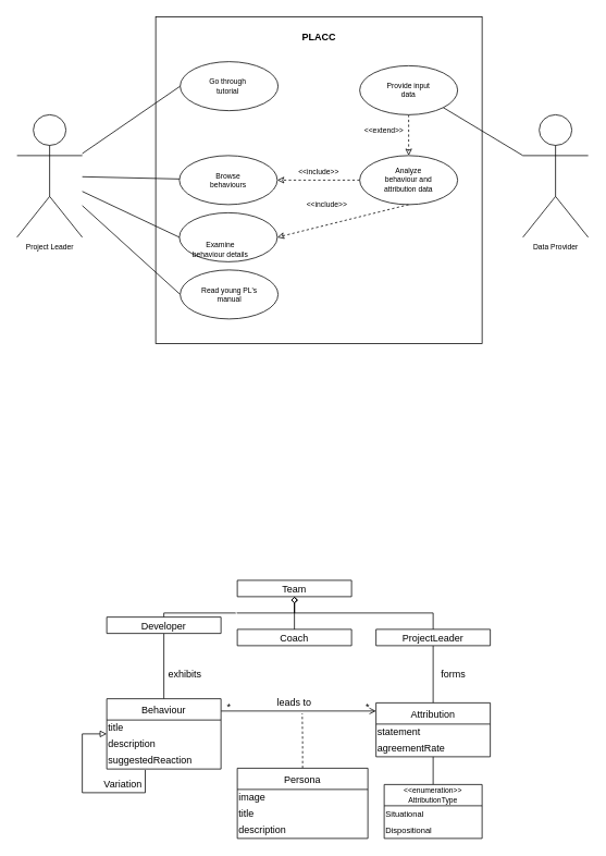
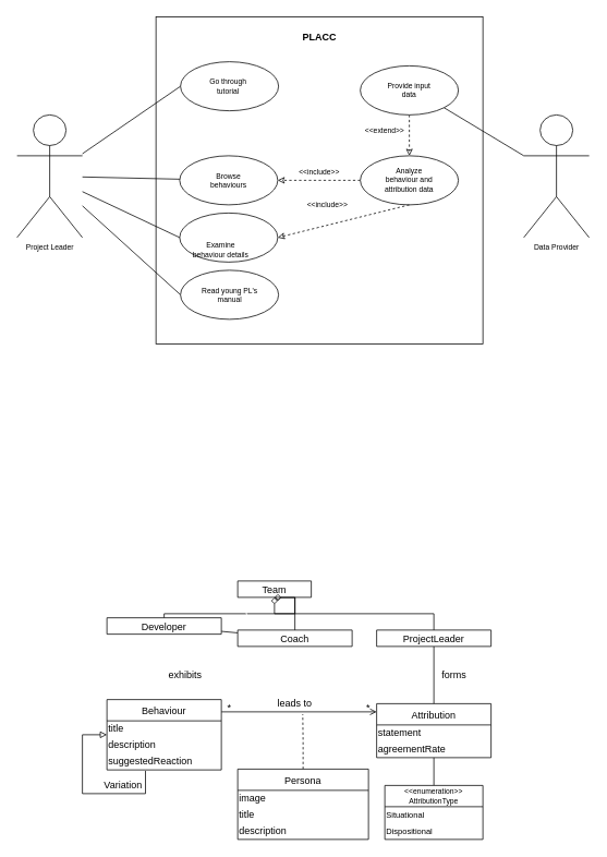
  <mxCell id="0" />
  <mxCell id="1" parent="0" />
  <mxCell id="2" value="&lt;hr&gt;" style="edgeStyle=orthogonalEdgeStyle;rounded=0;orthogonalLoop=1;jettySize=auto;html=1;entryX=0.5;entryY=1;entryDx=0;entryDy=0;endArrow=diamond;endFill=0;exitX=0.5;exitY=0;exitDx=0;exitDy=0;" parent="1" source="5" target="3" edge="1"><mxGeometry relative="1" as="geometry"><Array as="points"><mxPoint x="200" y="750" /><mxPoint x="360" y="750" /></Array><mxPoint as="offset" /></mxGeometry></mxCell>
- <mxCell id="3" value="Team" style="swimlane;fontStyle=0;childLayout=stackLayout;horizontal=1;startSize=26;horizontalStack=0;resizeParent=1;resizeParentMax=0;resizeLast=0;collapsible=1;marginBottom=0;" parent="1" vertex="1"><mxGeometry x="290" y="710" width="140" height="20" as="geometry" /></mxCell>
- <mxCell id="4" style="rounded=0;orthogonalLoop=1;jettySize=auto;html=1;entryX=0.5;entryY=0;entryDx=0;entryDy=0;endArrow=none;endFill=0;startArrow=none;startFill=0;" parent="1" source="5" target="12" edge="1"><mxGeometry relative="1" as="geometry" /></mxCell>
+ <mxCell id="3" value="Team" style="swimlane;fontStyle=0;childLayout=stackLayout;horizontal=1;startSize=26;horizontalStack=0;resizeParent=1;resizeParentMax=0;resizeLast=0;collapsible=1;marginBottom=0;" parent="1" vertex="1"><mxGeometry x="290" y="710" width="90" height="20" as="geometry" /></mxCell>
+ <mxCell id="4" style="rounded=0;orthogonalLoop=1;jettySize=auto;html=1;endArrow=none;endFill=0;startArrow=none;startFill=0;" parent="1" source="5" target="7" edge="1"><mxGeometry relative="1" as="geometry" /></mxCell>
  <mxCell id="5" value="Developer" style="swimlane;fontStyle=0;childLayout=stackLayout;horizontal=1;startSize=26;horizontalStack=0;resizeParent=1;resizeParentMax=0;resizeLast=0;collapsible=1;marginBottom=0;" parent="1" vertex="1"><mxGeometry x="130" y="755" width="140" height="20" as="geometry" /></mxCell>
  <mxCell id="6" style="edgeStyle=orthogonalEdgeStyle;rounded=0;orthogonalLoop=1;jettySize=auto;html=1;entryX=0.5;entryY=1;entryDx=0;entryDy=0;endArrow=diamond;endFill=0;" parent="1" source="7" target="3" edge="1"><mxGeometry relative="1" as="geometry" /></mxCell>
  <mxCell id="7" value="Coach" style="swimlane;fontStyle=0;childLayout=stackLayout;horizontal=1;startSize=26;horizontalStack=0;resizeParent=1;resizeParentMax=0;resizeLast=0;collapsible=1;marginBottom=0;" parent="1" vertex="1"><mxGeometry x="290" y="770" width="140" height="20" as="geometry" /></mxCell>
  <mxCell id="8" style="edgeStyle=orthogonalEdgeStyle;rounded=0;orthogonalLoop=1;jettySize=auto;html=1;endArrow=diamond;endFill=0;entryX=0.5;entryY=1;entryDx=0;entryDy=0;" parent="1" source="10" target="3" edge="1"><mxGeometry relative="1" as="geometry"><mxPoint x="330" y="730" as="targetPoint" /><Array as="points"><mxPoint x="530" y="750" /><mxPoint x="360" y="750" /></Array></mxGeometry></mxCell>
  <mxCell id="9" style="edgeStyle=none;rounded=0;orthogonalLoop=1;jettySize=auto;html=1;entryX=0.5;entryY=0;entryDx=0;entryDy=0;startArrow=none;startFill=0;endArrow=none;endFill=0;" parent="1" source="10" target="20" edge="1"><mxGeometry relative="1" as="geometry" /></mxCell>
  <mxCell id="10" value="ProjectLeader" style="swimlane;fontStyle=0;childLayout=stackLayout;horizontal=1;startSize=26;horizontalStack=0;resizeParent=1;resizeParentMax=0;resizeLast=0;collapsible=1;marginBottom=0;" parent="1" vertex="1"><mxGeometry x="460" y="770" width="140" height="20" as="geometry" /></mxCell>
  <mxCell id="11" style="edgeStyle=none;rounded=0;orthogonalLoop=1;jettySize=auto;html=1;entryX=1;entryY=1;entryDx=0;entryDy=0;startArrow=none;startFill=0;endArrow=open;endFill=0;exitX=0;exitY=1;exitDx=0;exitDy=0;" parent="1" source="26" target="25" edge="1"><mxGeometry relative="1" as="geometry" /></mxCell>
  <mxCell id="12" value="Behaviour" style="swimlane;fontStyle=0;childLayout=stackLayout;horizontal=1;startSize=26;horizontalStack=0;resizeParent=1;resizeParentMax=0;resizeLast=0;collapsible=1;marginBottom=0;align=center;" parent="1" vertex="1"><mxGeometry x="130" y="855" width="140" height="86" as="geometry" /></mxCell>
  <mxCell id="13" value="title" style="text;html=1;align=left;verticalAlign=middle;resizable=0;points=[];autosize=1;strokeColor=none;fillColor=none;" parent="12" vertex="1"><mxGeometry y="26" width="140" height="20" as="geometry" /></mxCell>
  <mxCell id="14" value="description" style="text;html=1;align=left;verticalAlign=middle;resizable=0;points=[];autosize=1;strokeColor=none;fillColor=none;" parent="12" vertex="1"><mxGeometry y="46" width="140" height="20" as="geometry" /></mxCell>
  <mxCell id="15" value="suggestedReaction" style="text;html=1;align=left;verticalAlign=middle;resizable=0;points=[];autosize=1;strokeColor=none;fillColor=none;" parent="12" vertex="1"><mxGeometry y="66" width="140" height="20" as="geometry" /></mxCell>
  <mxCell id="16" style="edgeStyle=orthogonalEdgeStyle;rounded=0;orthogonalLoop=1;jettySize=auto;html=1;entryX=0;entryY=0.5;entryDx=0;entryDy=0;endArrow=block;endFill=0;exitX=0.337;exitY=1.057;exitDx=0;exitDy=0;exitPerimeter=0;" parent="12" source="15" target="12" edge="1"><mxGeometry relative="1" as="geometry"><mxPoint x="70" y="115" as="sourcePoint" /><Array as="points"><mxPoint x="47" y="115" /><mxPoint x="-30" y="115" /><mxPoint x="-30" y="43" /></Array></mxGeometry></mxCell>
  <mxCell id="17" value="Variation" style="text;html=1;strokeColor=none;fillColor=none;align=center;verticalAlign=middle;whiteSpace=wrap;rounded=0;" parent="1" vertex="1"><mxGeometry x="130" y="950" width="40" height="20" as="geometry" /></mxCell>
  <mxCell id="18" value="exhibits" style="text;html=1;strokeColor=none;fillColor=none;align=center;verticalAlign=middle;whiteSpace=wrap;rounded=0;" parent="1" vertex="1"><mxGeometry x="206" y="815" width="40" height="20" as="geometry" /></mxCell>
  <mxCell id="19" style="edgeStyle=orthogonalEdgeStyle;rounded=0;orthogonalLoop=1;jettySize=auto;html=1;exitX=0.5;exitY=0;exitDx=0;exitDy=0;fontSize=12;startArrow=none;startFill=0;endArrow=none;endFill=0;entryX=0.5;entryY=1;entryDx=0;entryDy=0;" parent="1" source="27" target="22" edge="1"><mxGeometry relative="1" as="geometry"><mxPoint x="530.28" y="945.94" as="targetPoint" /><Array as="points" /></mxGeometry></mxCell>
  <mxCell id="20" value="Attribution" style="swimlane;fontStyle=0;childLayout=stackLayout;horizontal=1;startSize=26;horizontalStack=0;resizeParent=1;resizeParentMax=0;resizeLast=0;collapsible=1;marginBottom=0;" parent="1" vertex="1"><mxGeometry x="460" y="860" width="140" height="66" as="geometry" /></mxCell>
  <mxCell id="21" value="statement" style="text;html=1;align=left;verticalAlign=middle;resizable=0;points=[];autosize=1;strokeColor=none;fillColor=none;fontSize=12;" parent="20" vertex="1"><mxGeometry y="26" width="140" height="20" as="geometry" /></mxCell>
  <mxCell id="22" value="agreementRate" style="text;html=1;strokeColor=none;fillColor=none;align=left;verticalAlign=middle;whiteSpace=wrap;rounded=0;fontSize=12;" parent="20" vertex="1"><mxGeometry y="46" width="140" height="20" as="geometry" /></mxCell>
  <mxCell id="23" value="forms" style="text;html=1;strokeColor=none;fillColor=none;align=center;verticalAlign=middle;whiteSpace=wrap;rounded=0;" parent="1" vertex="1"><mxGeometry x="535" y="815" width="40" height="20" as="geometry" /></mxCell>
  <mxCell id="24" value="leads to" style="text;html=1;strokeColor=none;fillColor=none;align=center;verticalAlign=middle;whiteSpace=wrap;rounded=0;" parent="1" vertex="1"><mxGeometry x="332" y="850" width="56" height="20" as="geometry" /></mxCell>
  <mxCell id="25" value="*" style="text;html=1;strokeColor=none;fillColor=none;align=center;verticalAlign=middle;whiteSpace=wrap;rounded=0;" parent="1" vertex="1"><mxGeometry x="440" y="860" width="20" height="10" as="geometry" /></mxCell>
  <mxCell id="26" value="*" style="text;html=1;strokeColor=none;fillColor=none;align=center;verticalAlign=middle;whiteSpace=wrap;rounded=0;" parent="1" vertex="1"><mxGeometry x="270" y="860" width="20" height="10" as="geometry" /></mxCell>
  <mxCell id="27" value="&lt;&lt;enumeration&gt;&gt;&#10;AttributionType" style="swimlane;fontStyle=0;childLayout=stackLayout;horizontal=1;startSize=26;horizontalStack=0;resizeParent=1;resizeParentMax=0;resizeLast=0;collapsible=1;marginBottom=0;fontSize=9;" parent="1" vertex="1"><mxGeometry x="470" y="960" width="120" height="66" as="geometry" /></mxCell>
  <mxCell id="28" value="Situational" style="text;html=1;strokeColor=none;fillColor=none;align=left;verticalAlign=middle;whiteSpace=wrap;rounded=0;fontSize=10;" parent="27" vertex="1"><mxGeometry y="26" width="120" height="20" as="geometry" /></mxCell>
  <mxCell id="29" value="Dispositional" style="text;html=1;strokeColor=none;fillColor=none;align=left;verticalAlign=middle;whiteSpace=wrap;rounded=0;fontSize=10;" parent="27" vertex="1"><mxGeometry y="46" width="120" height="20" as="geometry" /></mxCell>
  <mxCell id="30" style="edgeStyle=orthogonalEdgeStyle;rounded=0;orthogonalLoop=1;jettySize=auto;html=1;entryX=0.671;entryY=1.141;entryDx=0;entryDy=0;entryPerimeter=0;fontSize=12;startArrow=none;startFill=0;endArrow=none;endFill=0;dashed=1;" parent="1" source="31" target="24" edge="1"><mxGeometry relative="1" as="geometry" /></mxCell>
  <mxCell id="31" value="Persona" style="swimlane;fontStyle=0;childLayout=stackLayout;horizontal=1;startSize=26;horizontalStack=0;resizeParent=1;resizeParentMax=0;resizeLast=0;collapsible=1;marginBottom=0;" parent="1" vertex="1"><mxGeometry x="290" y="940" width="160" height="86" as="geometry" /></mxCell>
  <mxCell id="32" value="image" style="text;html=1;align=left;verticalAlign=middle;resizable=0;points=[];autosize=1;strokeColor=none;fillColor=none;fontSize=12;" parent="31" vertex="1"><mxGeometry y="26" width="160" height="20" as="geometry" /></mxCell>
  <mxCell id="33" value="title" style="text;html=1;align=left;verticalAlign=middle;resizable=0;points=[];autosize=1;strokeColor=none;fillColor=none;fontSize=12;" parent="31" vertex="1"><mxGeometry y="46" width="160" height="20" as="geometry" /></mxCell>
  <mxCell id="34" value="description" style="text;html=1;align=left;verticalAlign=middle;resizable=0;points=[];autosize=1;strokeColor=none;fillColor=none;" parent="31" vertex="1"><mxGeometry y="66" width="160" height="20" as="geometry" /></mxCell>
  <mxCell id="35" value="" style="group" vertex="1" connectable="0" parent="1"><mxGeometry x="20" y="20" width="700" height="400" as="geometry" /></mxCell>
  <mxCell id="36" value="Project Leader" style="shape=umlActor;verticalLabelPosition=bottom;verticalAlign=top;html=1;outlineConnect=0;fontSize=9;" parent="35" vertex="1"><mxGeometry y="120" width="80" height="150" as="geometry" /></mxCell>
  <mxCell id="37" value="" style="whiteSpace=wrap;html=1;aspect=fixed;fontSize=9;align=left;" parent="35" vertex="1"><mxGeometry x="170" width="400" height="400" as="geometry" /></mxCell>
  <mxCell id="38" value="" style="ellipse;whiteSpace=wrap;html=1;fontSize=9;align=left;" parent="35" vertex="1"><mxGeometry x="199" y="170" width="120" height="60" as="geometry" /></mxCell>
  <mxCell id="39" value="" style="ellipse;whiteSpace=wrap;html=1;fontSize=9;align=left;" parent="35" vertex="1"><mxGeometry x="199" y="240" width="120" height="60" as="geometry" /></mxCell>
  <mxCell id="40" value="Browse behaviours" style="text;html=1;strokeColor=none;fillColor=none;align=center;verticalAlign=middle;whiteSpace=wrap;rounded=0;fontSize=9;" parent="35" vertex="1"><mxGeometry x="224" y="190" width="70" height="20" as="geometry" /></mxCell>
  <mxCell id="41" value="Examine behaviour details" style="text;html=1;strokeColor=none;fillColor=none;align=center;verticalAlign=middle;whiteSpace=wrap;rounded=0;fontSize=9;" parent="35" vertex="1"><mxGeometry x="213.5" y="275" width="71" height="20" as="geometry" /></mxCell>
  <mxCell id="42" style="rounded=0;orthogonalLoop=1;jettySize=auto;html=1;fontSize=9;startArrow=none;startFill=0;endArrow=none;endFill=0;" parent="35" source="36" target="38" edge="1"><mxGeometry relative="1" as="geometry"><mxPoint x="90" y="250" as="sourcePoint" /><mxPoint x="350" y="210" as="targetPoint" /></mxGeometry></mxCell>
  <mxCell id="43" style="rounded=0;orthogonalLoop=1;jettySize=auto;html=1;fontSize=9;startArrow=none;startFill=0;endArrow=none;endFill=0;entryX=0;entryY=0.5;entryDx=0;entryDy=0;" parent="35" source="36" target="39" edge="1"><mxGeometry relative="1" as="geometry"><mxPoint x="90" y="260" as="sourcePoint" /><mxPoint x="230" y="284" as="targetPoint" /></mxGeometry></mxCell>
  <mxCell id="44" value="PLACC" style="text;html=1;strokeColor=none;fillColor=none;align=center;verticalAlign=middle;whiteSpace=wrap;rounded=0;fontSize=12;fontStyle=1" parent="35" vertex="1"><mxGeometry x="342.5" y="10" width="55" height="30" as="geometry" /></mxCell>
  <mxCell id="45" style="edgeStyle=none;rounded=0;orthogonalLoop=1;jettySize=auto;html=1;exitX=0;exitY=0.5;exitDx=0;exitDy=0;entryX=1;entryY=0.5;entryDx=0;entryDy=0;dashed=1;fontSize=9;startArrow=none;startFill=0;endArrow=classic;endFill=0;" parent="35" source="46" target="38" edge="1"><mxGeometry relative="1" as="geometry" /></mxCell>
  <mxCell id="46" value="" style="ellipse;whiteSpace=wrap;html=1;fontSize=9;align=left;" parent="35" vertex="1"><mxGeometry x="420" y="170" width="120" height="60" as="geometry" /></mxCell>
  <mxCell id="47" value="Analyze behaviour and attribution data" style="text;html=1;strokeColor=none;fillColor=none;align=center;verticalAlign=middle;whiteSpace=wrap;rounded=0;fontSize=9;" parent="35" vertex="1"><mxGeometry x="445" y="190" width="70" height="20" as="geometry" /></mxCell>
  <mxCell id="48" style="edgeStyle=none;rounded=0;orthogonalLoop=1;jettySize=auto;html=1;exitX=0.5;exitY=1;exitDx=0;exitDy=0;entryX=0.5;entryY=0;entryDx=0;entryDy=0;dashed=1;fontSize=9;startArrow=none;startFill=0;endArrow=classic;endFill=0;" parent="35" source="49" target="46" edge="1"><mxGeometry relative="1" as="geometry" /></mxCell>
  <mxCell id="49" value="" style="ellipse;whiteSpace=wrap;html=1;fontSize=9;align=left;" parent="35" vertex="1"><mxGeometry x="420" y="60" width="120" height="60" as="geometry" /></mxCell>
  <mxCell id="50" value="Provide input data" style="text;html=1;strokeColor=none;fillColor=none;align=center;verticalAlign=middle;whiteSpace=wrap;rounded=0;fontSize=9;" parent="35" vertex="1"><mxGeometry x="445" y="80" width="70" height="20" as="geometry" /></mxCell>
  <mxCell id="51" style="edgeStyle=none;rounded=0;orthogonalLoop=1;jettySize=auto;html=1;fontSize=9;startArrow=none;startFill=0;endArrow=none;endFill=0;entryX=1;entryY=1;entryDx=0;entryDy=0;exitX=0;exitY=0.333;exitDx=0;exitDy=0;exitPerimeter=0;" parent="35" source="52" target="49" edge="1"><mxGeometry relative="1" as="geometry"><mxPoint x="530" y="150" as="targetPoint" /></mxGeometry></mxCell>
  <mxCell id="52" value="Data Provider" style="shape=umlActor;verticalLabelPosition=bottom;verticalAlign=top;html=1;outlineConnect=0;fontSize=9;" parent="35" vertex="1"><mxGeometry x="620" y="120" width="80" height="150" as="geometry" /></mxCell>
  <mxCell id="53" value="&amp;lt;&amp;lt;extend&amp;gt;&amp;gt;" style="text;html=1;strokeColor=none;fillColor=none;align=center;verticalAlign=middle;whiteSpace=wrap;rounded=0;fontSize=9;" parent="35" vertex="1"><mxGeometry x="430" y="130" width="40" height="20" as="geometry" /></mxCell>
  <mxCell id="54" value="&amp;lt;&amp;lt;include&amp;gt;&amp;gt;" style="text;html=1;strokeColor=none;fillColor=none;align=center;verticalAlign=middle;whiteSpace=wrap;rounded=0;fontSize=9;" parent="35" vertex="1"><mxGeometry x="350" y="180" width="40" height="20" as="geometry" /></mxCell>
  <mxCell id="55" style="edgeStyle=none;rounded=0;orthogonalLoop=1;jettySize=auto;html=1;exitX=0.5;exitY=1;exitDx=0;exitDy=0;entryX=1;entryY=0.5;entryDx=0;entryDy=0;dashed=1;fontSize=9;startArrow=none;startFill=0;endArrow=classic;endFill=0;" parent="35" source="46" target="39" edge="1"><mxGeometry relative="1" as="geometry"><mxPoint x="347.574" y="238.284" as="sourcePoint" /><mxPoint x="320" y="270.0" as="targetPoint" /></mxGeometry></mxCell>
  <mxCell id="56" value="&amp;lt;&amp;lt;include&amp;gt;&amp;gt;" style="text;html=1;strokeColor=none;fillColor=none;align=center;verticalAlign=middle;whiteSpace=wrap;rounded=0;fontSize=9;" parent="35" vertex="1"><mxGeometry x="360" y="220" width="40" height="20" as="geometry" /></mxCell>
  <mxCell id="57" style="edgeStyle=none;rounded=0;orthogonalLoop=1;jettySize=auto;html=1;exitX=0;exitY=0.5;exitDx=0;exitDy=0;fontSize=9;startArrow=none;startFill=0;endArrow=none;endFill=0;" parent="35" source="58" target="36" edge="1"><mxGeometry relative="1" as="geometry" /></mxCell>
  <mxCell id="58" value="" style="ellipse;whiteSpace=wrap;html=1;fontSize=9;align=left;" parent="35" vertex="1"><mxGeometry x="200" y="310" width="120" height="60" as="geometry" /></mxCell>
  <mxCell id="59" value="Read young PL's manual" style="text;html=1;strokeColor=none;fillColor=none;align=center;verticalAlign=middle;whiteSpace=wrap;rounded=0;fontSize=9;" parent="35" vertex="1"><mxGeometry x="224.5" y="330" width="71" height="20" as="geometry" /></mxCell>
  <mxCell id="60" style="edgeStyle=none;rounded=0;orthogonalLoop=1;jettySize=auto;html=1;exitX=0;exitY=0.5;exitDx=0;exitDy=0;fontSize=9;startArrow=none;startFill=0;endArrow=none;endFill=0;" parent="35" source="61" target="36" edge="1"><mxGeometry relative="1" as="geometry"><mxPoint x="90" y="272" as="targetPoint" /></mxGeometry></mxCell>
  <mxCell id="61" value="" style="ellipse;whiteSpace=wrap;html=1;fontSize=9;align=left;" parent="35" vertex="1"><mxGeometry x="200" y="55" width="120" height="60" as="geometry" /></mxCell>
  <mxCell id="62" value="Go through tutorial" style="text;html=1;strokeColor=none;fillColor=none;align=center;verticalAlign=middle;whiteSpace=wrap;rounded=0;fontSize=9;" parent="35" vertex="1"><mxGeometry x="223" y="75" width="71" height="20" as="geometry" /></mxCell>
